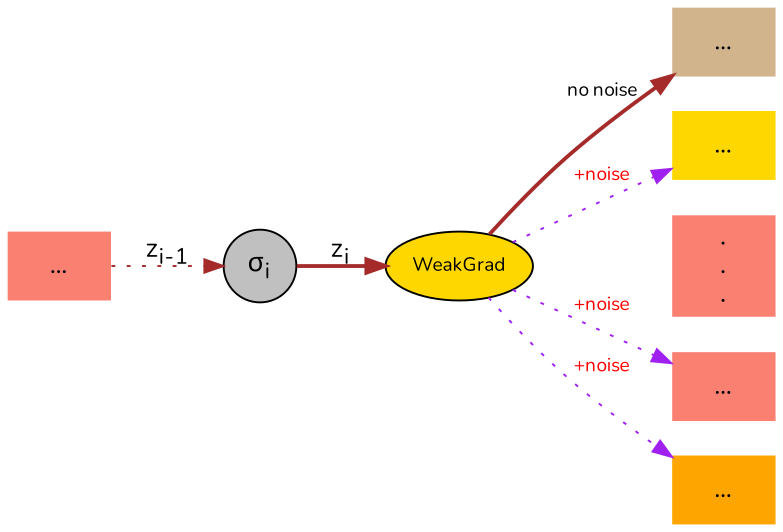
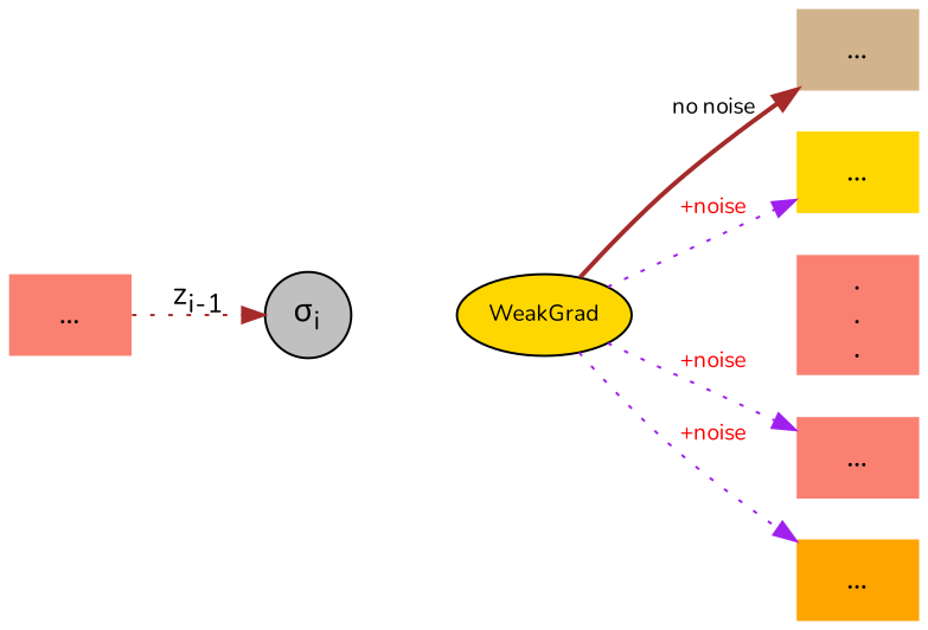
  digraph {
    rankdir=LR
    fontname=Nunito
    node [shape=none style=filled fillcolor=salmon fontname=Nunito]
    edge [color=brown style=dotted fontname=Nunito fontsize=10.0]
    n1 [label="..."]
    n2 [fillcolor=grey label=<σ<SUB>i</SUB>> shape=circle]
    n3 [fillcolor=gold fontsize=10 label=WeakGrad shape=ellipse]
    n4 [label="..." fillcolor=tan]
    n5 [label="..." fillcolor=gold]
    n6 [label=".\n.\n."]
    n7 [label="..."]
    n8 [label="..." rank=same fillcolor=orange]
    n1 -> n2 [label=<z<SUB>i-1</SUB>> fontsize=""]
-   n2 -> n3 [label=<z<SUB>i</SUB>> style=bold fontsize=""]
    n3 -> n4 [label="no noise" style=bold]
    n3 -> n5 [color=purple fontcolor=red label="+noise"]
    n3 -> n6 [color=invis style="" fontsize=""]
    n3 -> n7 [color=purple fontcolor=red label="+noise"]
    n3 -> n8 [color=purple fontcolor=red label="+noise"]
  }
